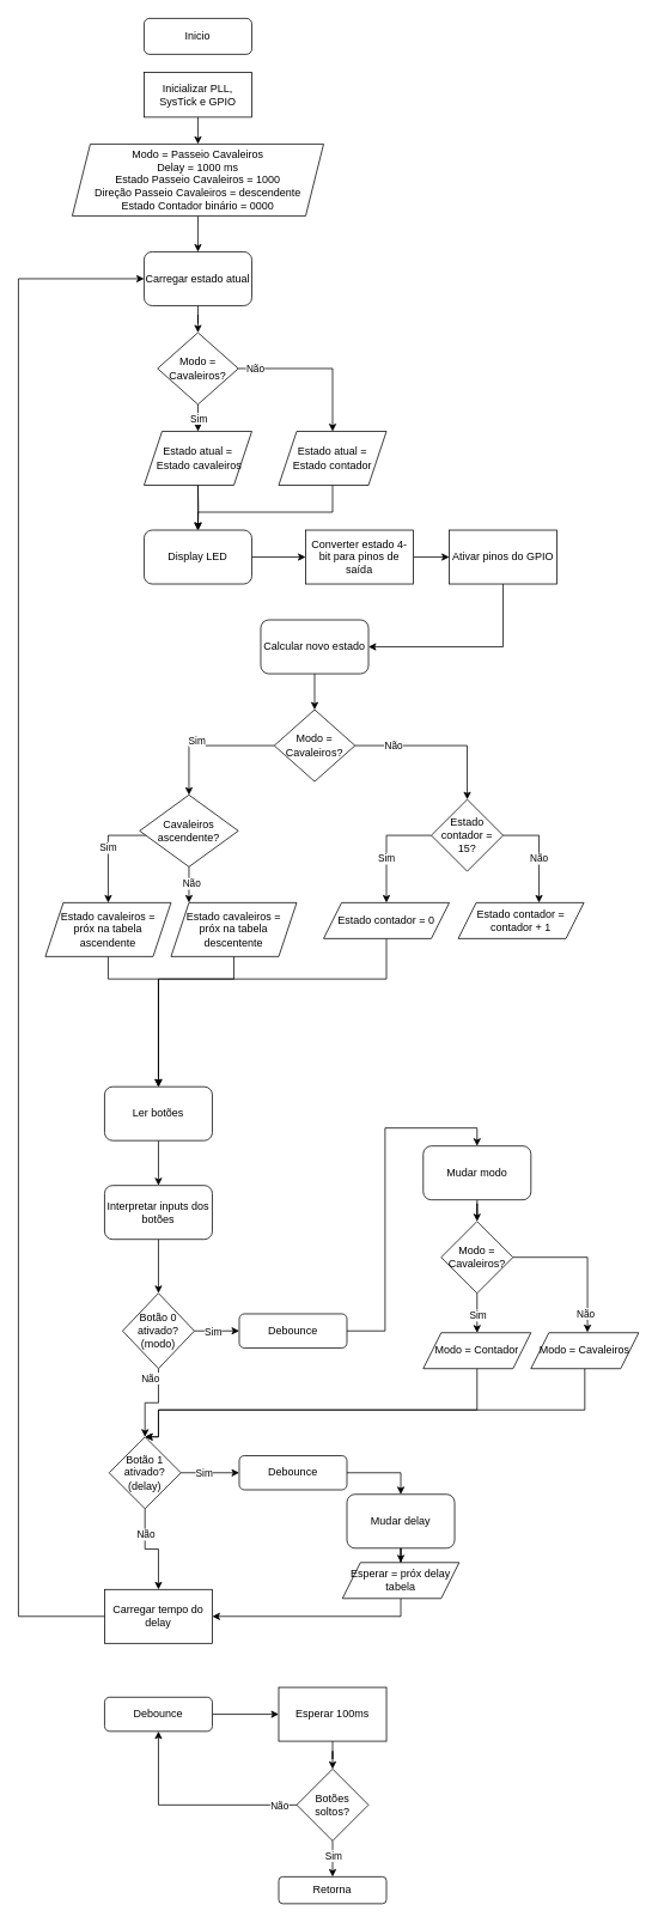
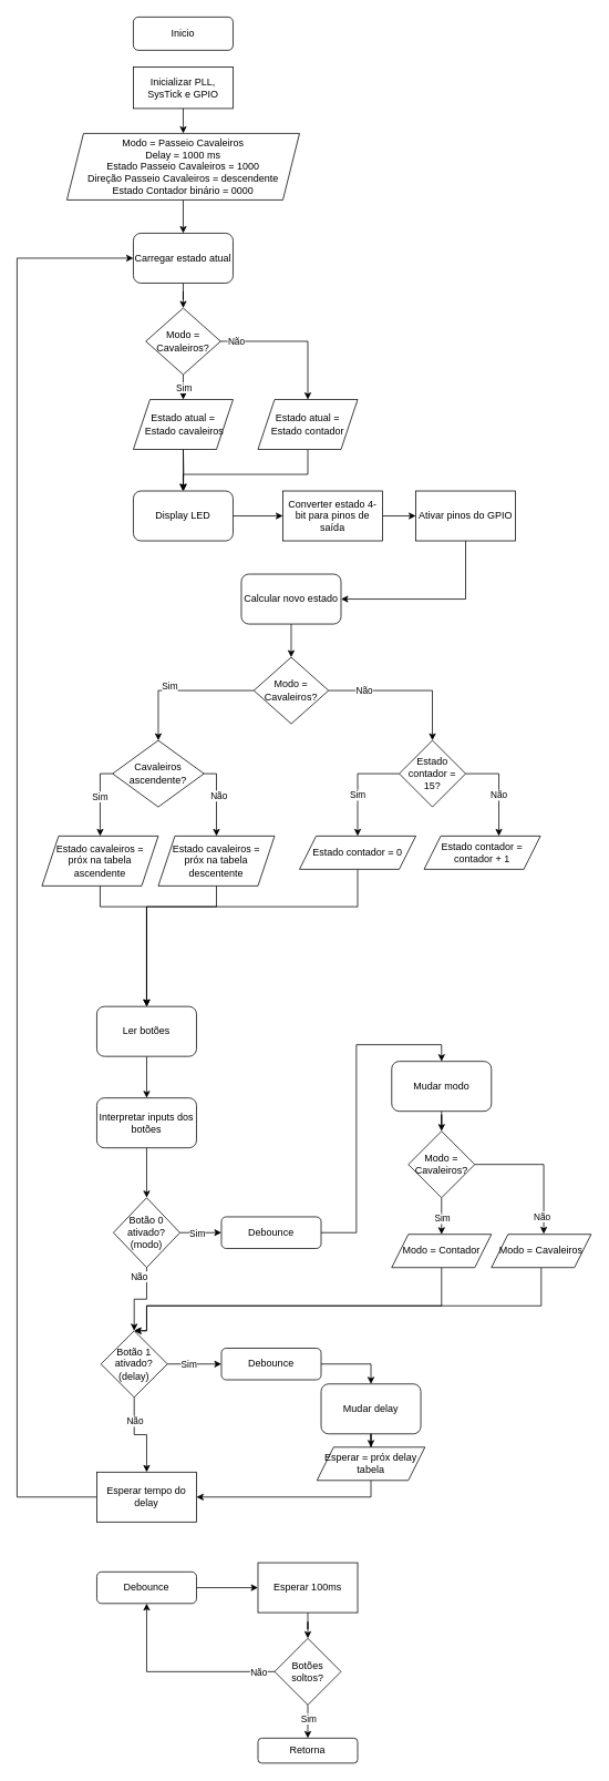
  <mxCell id="0" />
  <mxCell id="1" parent="0" />
  <mxCell id="2" value="Inicio" style="rounded=1;whiteSpace=wrap;html=1;fontSize=12;glass=0;strokeWidth=1;shadow=0;" parent="1" vertex="1"><mxGeometry x="160" y="20" width="120" height="40" as="geometry" /></mxCell>
  <mxCell id="3" value="" style="edgeStyle=orthogonalEdgeStyle;rounded=0;orthogonalLoop=1;jettySize=auto;html=1;" edge="1" parent="1" source="4"><mxGeometry relative="1" as="geometry"><mxPoint x="220.029" y="160" as="targetPoint" /></mxGeometry></mxCell>
  <mxCell id="4" value="Inicializar PLL, SysTick e GPIO" style="rounded=0;whiteSpace=wrap;html=1;" vertex="1" parent="1"><mxGeometry x="160" y="80" width="120" height="50" as="geometry" /></mxCell>
  <mxCell id="5" value="" style="edgeStyle=orthogonalEdgeStyle;rounded=0;orthogonalLoop=1;jettySize=auto;html=1;" edge="1" parent="1" target="7"><mxGeometry relative="1" as="geometry"><mxPoint x="220" y="280" as="sourcePoint" /></mxGeometry></mxCell>
  <mxCell id="6" value="" style="edgeStyle=orthogonalEdgeStyle;rounded=0;orthogonalLoop=1;jettySize=auto;html=1;" edge="1" parent="1" source="7" target="12"><mxGeometry relative="1" as="geometry" /></mxCell>
  <mxCell id="7" value="Carregar estado atual" style="rounded=1;whiteSpace=wrap;html=1;" vertex="1" parent="1"><mxGeometry x="160" y="280" width="120" height="60" as="geometry" /></mxCell>
  <mxCell id="8" style="edgeStyle=orthogonalEdgeStyle;rounded=0;orthogonalLoop=1;jettySize=auto;html=1;" edge="1" parent="1" source="12"><mxGeometry relative="1" as="geometry"><mxPoint x="220.029" y="480" as="targetPoint" /></mxGeometry></mxCell>
  <mxCell id="9" value="Sim" style="edgeLabel;html=1;align=center;verticalAlign=middle;resizable=0;points=[];" vertex="1" connectable="0" parent="8"><mxGeometry x="0.2" y="-3" relative="1" as="geometry"><mxPoint x="3" y="-3" as="offset" /></mxGeometry></mxCell>
  <mxCell id="10" style="edgeStyle=orthogonalEdgeStyle;rounded=0;orthogonalLoop=1;jettySize=auto;html=1;" edge="1" parent="1" source="12" target="37"><mxGeometry relative="1" as="geometry" /></mxCell>
  <mxCell id="11" value="Não" style="edgeLabel;html=1;align=center;verticalAlign=middle;resizable=0;points=[];" vertex="1" connectable="0" parent="10"><mxGeometry x="-0.794" y="-2" relative="1" as="geometry"><mxPoint y="-2" as="offset" /></mxGeometry></mxCell>
  <mxCell id="12" value="Modo = Cavaleiros?" style="rhombus;whiteSpace=wrap;html=1;" vertex="1" parent="1"><mxGeometry x="175" y="370" width="90" height="80" as="geometry" /></mxCell>
  <mxCell id="13" value="" style="edgeStyle=orthogonalEdgeStyle;rounded=0;orthogonalLoop=1;jettySize=auto;html=1;" edge="1" parent="1" target="15"><mxGeometry relative="1" as="geometry"><mxPoint x="220" y="540" as="sourcePoint" /></mxGeometry></mxCell>
  <mxCell id="14" value="" style="edgeStyle=orthogonalEdgeStyle;rounded=0;orthogonalLoop=1;jettySize=auto;html=1;" edge="1" parent="1" source="15" target="17"><mxGeometry relative="1" as="geometry" /></mxCell>
  <mxCell id="15" value="Display LED" style="rounded=1;whiteSpace=wrap;html=1;" vertex="1" parent="1"><mxGeometry x="160" y="590" width="120" height="60" as="geometry" /></mxCell>
  <mxCell id="16" value="" style="edgeStyle=orthogonalEdgeStyle;rounded=0;orthogonalLoop=1;jettySize=auto;html=1;" edge="1" parent="1" source="17" target="23"><mxGeometry relative="1" as="geometry" /></mxCell>
  <mxCell id="17" value="Converter estado 4-bit para pinos de saída" style="rounded=0;whiteSpace=wrap;html=1;" vertex="1" parent="1"><mxGeometry x="340" y="590" width="120" height="60" as="geometry" /></mxCell>
  <mxCell id="18" value="" style="edgeStyle=orthogonalEdgeStyle;rounded=0;orthogonalLoop=1;jettySize=auto;html=1;" edge="1" parent="1" source="19" target="28"><mxGeometry relative="1" as="geometry" /></mxCell>
  <mxCell id="19" value="Calcular novo estado" style="rounded=1;whiteSpace=wrap;html=1;" vertex="1" parent="1"><mxGeometry x="290" y="690" width="120" height="60" as="geometry" /></mxCell>
  <mxCell id="20" value="" style="edgeStyle=orthogonalEdgeStyle;rounded=0;orthogonalLoop=1;jettySize=auto;html=1;" edge="1" parent="1" source="21" target="7"><mxGeometry relative="1" as="geometry" /></mxCell>
  <mxCell id="21" value="&lt;span&gt;Modo = Passeio Cavaleiros&lt;/span&gt;&lt;br&gt;&lt;span&gt;Delay = 1000 ms&lt;/span&gt;&lt;br&gt;&lt;span&gt;Estado Passeio Cavaleiros = 1000&lt;/span&gt;&lt;br&gt;&lt;span&gt;Direção Passeio Cavaleiros = descendente&lt;/span&gt;&lt;br&gt;&lt;span&gt;Estado Contador binário = 0000&lt;/span&gt;" style="shape=parallelogram;perimeter=parallelogramPerimeter;whiteSpace=wrap;html=1;fixedSize=1;" vertex="1" parent="1"><mxGeometry x="80" y="160" width="280" height="80" as="geometry" /></mxCell>
  <mxCell id="22" value="" style="edgeStyle=orthogonalEdgeStyle;rounded=0;orthogonalLoop=1;jettySize=auto;html=1;" edge="1" parent="1" source="23" target="19"><mxGeometry relative="1" as="geometry"><Array as="points"><mxPoint x="560" y="720" /></Array></mxGeometry></mxCell>
  <mxCell id="23" value="Ativar pinos do GPIO" style="rounded=0;whiteSpace=wrap;html=1;" vertex="1" parent="1"><mxGeometry x="500" y="590" width="120" height="60" as="geometry" /></mxCell>
  <mxCell id="24" style="edgeStyle=orthogonalEdgeStyle;rounded=0;orthogonalLoop=1;jettySize=auto;html=1;entryX=0.5;entryY=0;entryDx=0;entryDy=0;" edge="1" parent="1" source="28" target="45"><mxGeometry relative="1" as="geometry"><mxPoint x="190.034" y="900" as="targetPoint" /></mxGeometry></mxCell>
  <mxCell id="25" value="Sim" style="edgeLabel;html=1;align=center;verticalAlign=middle;resizable=0;points=[];" vertex="1" connectable="0" parent="24"><mxGeometry x="0.2" y="-3" relative="1" as="geometry"><mxPoint x="3" y="-3" as="offset" /></mxGeometry></mxCell>
  <mxCell id="26" style="edgeStyle=orthogonalEdgeStyle;rounded=0;orthogonalLoop=1;jettySize=auto;html=1;entryX=0.5;entryY=0;entryDx=0;entryDy=0;" edge="1" parent="1" source="28" target="33"><mxGeometry relative="1" as="geometry"><mxPoint x="340.029" y="900" as="targetPoint" /></mxGeometry></mxCell>
  <mxCell id="27" value="Não" style="edgeLabel;html=1;align=center;verticalAlign=middle;resizable=0;points=[];" vertex="1" connectable="0" parent="26"><mxGeometry x="-0.543" y="1" relative="1" as="geometry"><mxPoint as="offset" /></mxGeometry></mxCell>
  <mxCell id="28" value="Modo = Cavaleiros?" style="rhombus;whiteSpace=wrap;html=1;" vertex="1" parent="1"><mxGeometry x="305" y="790" width="90" height="80" as="geometry" /></mxCell>
  <mxCell id="29" value="" style="edgeStyle=orthogonalEdgeStyle;rounded=0;orthogonalLoop=1;jettySize=auto;html=1;" edge="1" parent="1" source="33" target="35"><mxGeometry relative="1" as="geometry"><Array as="points"><mxPoint x="430" y="930" /></Array></mxGeometry></mxCell>
  <mxCell id="30" value="Sim" style="edgeLabel;html=1;align=center;verticalAlign=middle;resizable=0;points=[];" vertex="1" connectable="0" parent="29"><mxGeometry x="0.292" relative="1" as="geometry"><mxPoint x="-0.03" y="-5.72" as="offset" /></mxGeometry></mxCell>
  <mxCell id="31" value="" style="edgeStyle=orthogonalEdgeStyle;rounded=0;orthogonalLoop=1;jettySize=auto;html=1;" edge="1" parent="1" source="33" target="40"><mxGeometry relative="1" as="geometry"><Array as="points"><mxPoint x="600" y="930" /></Array></mxGeometry></mxCell>
  <mxCell id="32" value="Não" style="edgeLabel;html=1;align=center;verticalAlign=middle;resizable=0;points=[];" vertex="1" connectable="0" parent="31"><mxGeometry x="-0.275" y="-1" relative="1" as="geometry"><mxPoint x="0.97" y="23.66" as="offset" /></mxGeometry></mxCell>
  <mxCell id="33" value="Estado contador = 15?" style="rhombus;whiteSpace=wrap;html=1;" vertex="1" parent="1"><mxGeometry x="480" y="890" width="80" height="80" as="geometry" /></mxCell>
  <mxCell id="34" style="edgeStyle=orthogonalEdgeStyle;rounded=0;orthogonalLoop=1;jettySize=auto;html=1;entryX=0.5;entryY=0;entryDx=0;entryDy=0;" edge="1" parent="1" source="35" target="51"><mxGeometry relative="1" as="geometry"><Array as="points"><mxPoint x="430" y="1090" /><mxPoint x="176" y="1090" /></Array></mxGeometry></mxCell>
  <mxCell id="35" value="Estado contador = 0" style="shape=parallelogram;perimeter=parallelogramPerimeter;whiteSpace=wrap;html=1;fixedSize=1;" vertex="1" parent="1"><mxGeometry x="360" y="1005" width="140" height="40" as="geometry" /></mxCell>
  <mxCell id="36" style="edgeStyle=orthogonalEdgeStyle;rounded=0;orthogonalLoop=1;jettySize=auto;html=1;entryX=0.5;entryY=0;entryDx=0;entryDy=0;" edge="1" parent="1" source="37" target="15"><mxGeometry relative="1" as="geometry"><Array as="points"><mxPoint x="370" y="570" /><mxPoint x="220" y="570" /></Array></mxGeometry></mxCell>
  <mxCell id="37" value="&lt;span&gt;Estado atual =&lt;/span&gt;&lt;br&gt;&lt;span&gt;Estado contador&lt;/span&gt;" style="shape=parallelogram;perimeter=parallelogramPerimeter;whiteSpace=wrap;html=1;fixedSize=1;" vertex="1" parent="1"><mxGeometry x="310" y="480" width="120" height="60" as="geometry" /></mxCell>
  <mxCell id="38" value="" style="edgeStyle=orthogonalEdgeStyle;rounded=0;orthogonalLoop=1;jettySize=auto;html=1;" edge="1" parent="1" source="39" target="15"><mxGeometry relative="1" as="geometry" /></mxCell>
  <mxCell id="39" value="Estado atual =&lt;br&gt;&amp;nbsp;Estado cavaleiros" style="shape=parallelogram;perimeter=parallelogramPerimeter;whiteSpace=wrap;html=1;fixedSize=1;" vertex="1" parent="1"><mxGeometry x="160" y="480" width="120" height="60" as="geometry" /></mxCell>
  <mxCell id="40" value="Estado contador = contador + 1" style="shape=parallelogram;perimeter=parallelogramPerimeter;whiteSpace=wrap;html=1;fixedSize=1;" vertex="1" parent="1"><mxGeometry x="510" y="1005" width="140" height="40" as="geometry" /></mxCell>
  <mxCell id="41" style="edgeStyle=orthogonalEdgeStyle;rounded=0;orthogonalLoop=1;jettySize=auto;html=1;" edge="1" parent="1" source="45" target="49"><mxGeometry relative="1" as="geometry"><Array as="points"><mxPoint x="260" y="930" /></Array></mxGeometry></mxCell>
  <mxCell id="42" value="Não" style="edgeLabel;html=1;align=center;verticalAlign=middle;resizable=0;points=[];" vertex="1" connectable="0" parent="41"><mxGeometry x="-0.096" y="2" relative="1" as="geometry"><mxPoint as="offset" /></mxGeometry></mxCell>
  <mxCell id="43" style="edgeStyle=orthogonalEdgeStyle;rounded=0;orthogonalLoop=1;jettySize=auto;html=1;entryX=0.5;entryY=0;entryDx=0;entryDy=0;" edge="1" parent="1" source="45" target="47"><mxGeometry relative="1" as="geometry"><Array as="points"><mxPoint x="120" y="930" /></Array></mxGeometry></mxCell>
  <mxCell id="44" value="Sim" style="edgeLabel;html=1;align=center;verticalAlign=middle;resizable=0;points=[];" vertex="1" connectable="0" parent="43"><mxGeometry x="-0.059" y="-1" relative="1" as="geometry"><mxPoint as="offset" /></mxGeometry></mxCell>
- <mxCell id="45" value="Cavaleiros ascendente?" style="rhombus;whiteSpace=wrap;html=1;" vertex="1" parent="1"><mxGeometry x="155" y="885" width="110" height="80" as="geometry" /></mxCell>
+ <mxCell id="45" value="Cavaleiros ascendente?" style="rhombus;whiteSpace=wrap;html=1;" vertex="1" parent="1"><mxGeometry x="135" y="890" width="110" height="80" as="geometry" /></mxCell>
  <mxCell id="46" style="edgeStyle=orthogonalEdgeStyle;rounded=0;orthogonalLoop=1;jettySize=auto;html=1;entryX=0.5;entryY=0;entryDx=0;entryDy=0;" edge="1" parent="1" source="47" target="51"><mxGeometry relative="1" as="geometry"><mxPoint x="140" y="1230" as="targetPoint" /><Array as="points"><mxPoint x="120" y="1090" /><mxPoint x="176" y="1090" /></Array></mxGeometry></mxCell>
  <mxCell id="47" value="Estado cavaleiros =&lt;br&gt;próx na tabela ascendente" style="shape=parallelogram;perimeter=parallelogramPerimeter;whiteSpace=wrap;html=1;fixedSize=1;" vertex="1" parent="1"><mxGeometry x="50" y="1005" width="140" height="60" as="geometry" /></mxCell>
  <mxCell id="48" style="edgeStyle=orthogonalEdgeStyle;rounded=0;orthogonalLoop=1;jettySize=auto;html=1;entryX=0.5;entryY=0;entryDx=0;entryDy=0;" edge="1" parent="1" source="49" target="51"><mxGeometry relative="1" as="geometry"><Array as="points"><mxPoint x="260" y="1090" /><mxPoint x="176" y="1090" /></Array></mxGeometry></mxCell>
  <mxCell id="49" value="Estado cavaleiros =&lt;br&gt;próx na tabela descentente" style="shape=parallelogram;perimeter=parallelogramPerimeter;whiteSpace=wrap;html=1;fixedSize=1;" vertex="1" parent="1"><mxGeometry x="190" y="1005" width="140" height="60" as="geometry" /></mxCell>
  <mxCell id="50" value="" style="edgeStyle=orthogonalEdgeStyle;rounded=0;orthogonalLoop=1;jettySize=auto;html=1;" edge="1" parent="1" source="51" target="53"><mxGeometry relative="1" as="geometry" /></mxCell>
  <mxCell id="51" value="Ler botões" style="rounded=1;whiteSpace=wrap;html=1;" vertex="1" parent="1"><mxGeometry x="116" y="1210" width="120" height="60" as="geometry" /></mxCell>
  <mxCell id="52" value="" style="edgeStyle=orthogonalEdgeStyle;rounded=0;orthogonalLoop=1;jettySize=auto;html=1;" edge="1" parent="1" source="53" target="58"><mxGeometry relative="1" as="geometry" /></mxCell>
  <mxCell id="53" value="Interpretar inputs dos botões" style="rounded=1;whiteSpace=wrap;html=1;" vertex="1" parent="1"><mxGeometry x="116" y="1320" width="120" height="60" as="geometry" /></mxCell>
  <mxCell id="54" value="" style="edgeStyle=orthogonalEdgeStyle;rounded=0;orthogonalLoop=1;jettySize=auto;html=1;" edge="1" parent="1" source="58" target="63"><mxGeometry relative="1" as="geometry" /></mxCell>
  <mxCell id="55" value="Não" style="edgeLabel;html=1;align=center;verticalAlign=middle;resizable=0;points=[];" vertex="1" connectable="0" parent="54"><mxGeometry x="0.091" y="-2" relative="1" as="geometry"><mxPoint x="2" y="-25.67" as="offset" /></mxGeometry></mxCell>
  <mxCell id="56" value="" style="edgeStyle=orthogonalEdgeStyle;rounded=0;orthogonalLoop=1;jettySize=auto;html=1;" edge="1" parent="1" source="58" target="77"><mxGeometry relative="1" as="geometry" /></mxCell>
  <mxCell id="57" value="Sim" style="edgeLabel;html=1;align=center;verticalAlign=middle;resizable=0;points=[];" vertex="1" connectable="0" parent="56"><mxGeometry x="-0.682" relative="1" as="geometry"><mxPoint x="12" as="offset" /></mxGeometry></mxCell>
  <mxCell id="58" value="Botão 0 ativado?&lt;br&gt;(modo)" style="rhombus;whiteSpace=wrap;html=1;" vertex="1" parent="1"><mxGeometry x="136" y="1440" width="80" height="84" as="geometry" /></mxCell>
  <mxCell id="59" style="edgeStyle=orthogonalEdgeStyle;rounded=0;orthogonalLoop=1;jettySize=auto;html=1;entryX=0.5;entryY=0;entryDx=0;entryDy=0;exitX=0.5;exitY=1;exitDx=0;exitDy=0;" edge="1" parent="1" source="63" target="84"><mxGeometry relative="1" as="geometry"><mxPoint x="176" y="1770" as="targetPoint" /><Array as="points" /></mxGeometry></mxCell>
  <mxCell id="60" value="Não" style="edgeLabel;html=1;align=center;verticalAlign=middle;resizable=0;points=[];" vertex="1" connectable="0" parent="59"><mxGeometry x="-0.813" relative="1" as="geometry"><mxPoint y="18" as="offset" /></mxGeometry></mxCell>
  <mxCell id="61" value="" style="edgeStyle=orthogonalEdgeStyle;rounded=0;orthogonalLoop=1;jettySize=auto;html=1;" edge="1" parent="1" source="63" target="83"><mxGeometry relative="1" as="geometry" /></mxCell>
  <mxCell id="62" value="Sim" style="edgeLabel;html=1;align=center;verticalAlign=middle;resizable=0;points=[];" vertex="1" connectable="0" parent="61"><mxGeometry x="-0.23" relative="1" as="geometry"><mxPoint x="0.8" as="offset" /></mxGeometry></mxCell>
  <mxCell id="63" value="Botão 1 ativado? (delay)" style="rhombus;whiteSpace=wrap;html=1;" vertex="1" parent="1"><mxGeometry x="121" y="1600" width="80" height="80" as="geometry" /></mxCell>
  <mxCell id="64" style="edgeStyle=orthogonalEdgeStyle;rounded=0;orthogonalLoop=1;jettySize=auto;html=1;entryX=0;entryY=0.5;entryDx=0;entryDy=0;exitX=0;exitY=0.5;exitDx=0;exitDy=0;" edge="1" parent="1" source="84" target="7"><mxGeometry relative="1" as="geometry"><mxPoint x="335" y="1930" as="sourcePoint" /><Array as="points"><mxPoint x="20" y="1800" /><mxPoint x="20" y="310" /></Array></mxGeometry></mxCell>
  <mxCell id="65" value="" style="edgeStyle=orthogonalEdgeStyle;rounded=0;orthogonalLoop=1;jettySize=auto;html=1;" edge="1" parent="1" source="66" target="71"><mxGeometry relative="1" as="geometry" /></mxCell>
  <mxCell id="66" value="Mudar modo" style="rounded=1;whiteSpace=wrap;html=1;" vertex="1" parent="1"><mxGeometry x="471" y="1276" width="120" height="60" as="geometry" /></mxCell>
  <mxCell id="67" value="" style="edgeStyle=orthogonalEdgeStyle;rounded=0;orthogonalLoop=1;jettySize=auto;html=1;" edge="1" parent="1" source="71" target="73"><mxGeometry relative="1" as="geometry" /></mxCell>
  <mxCell id="68" value="Sim" style="edgeLabel;html=1;align=center;verticalAlign=middle;resizable=0;points=[];" vertex="1" connectable="0" parent="67"><mxGeometry x="0.091" y="-4" relative="1" as="geometry"><mxPoint x="4" as="offset" /></mxGeometry></mxCell>
  <mxCell id="69" style="edgeStyle=orthogonalEdgeStyle;rounded=0;orthogonalLoop=1;jettySize=auto;html=1;entryX=0.525;entryY=-0.011;entryDx=0;entryDy=0;entryPerimeter=0;" edge="1" parent="1" source="71" target="75"><mxGeometry relative="1" as="geometry" /></mxCell>
  <mxCell id="70" value="Não" style="edgeLabel;html=1;align=center;verticalAlign=middle;resizable=0;points=[];" vertex="1" connectable="0" parent="69"><mxGeometry x="0.61" relative="1" as="geometry"><mxPoint x="-3" y="11.4" as="offset" /></mxGeometry></mxCell>
  <mxCell id="71" value="Modo =&lt;br&gt;Cavaleiros?" style="rhombus;whiteSpace=wrap;html=1;" vertex="1" parent="1"><mxGeometry x="491" y="1360" width="80" height="80" as="geometry" /></mxCell>
  <mxCell id="72" style="edgeStyle=orthogonalEdgeStyle;rounded=0;orthogonalLoop=1;jettySize=auto;html=1;entryX=0.5;entryY=0;entryDx=0;entryDy=0;" edge="1" parent="1" source="73" target="63"><mxGeometry relative="1" as="geometry"><Array as="points"><mxPoint x="531" y="1570" /><mxPoint x="176" y="1570" /></Array></mxGeometry></mxCell>
  <mxCell id="73" value="Modo = Contador" style="shape=parallelogram;perimeter=parallelogramPerimeter;whiteSpace=wrap;html=1;fixedSize=1;" vertex="1" parent="1"><mxGeometry x="471" y="1484" width="120" height="40" as="geometry" /></mxCell>
  <mxCell id="74" style="edgeStyle=orthogonalEdgeStyle;rounded=0;orthogonalLoop=1;jettySize=auto;html=1;entryX=0.5;entryY=0;entryDx=0;entryDy=0;" edge="1" parent="1" source="75" target="63"><mxGeometry relative="1" as="geometry"><Array as="points"><mxPoint x="651" y="1570" /><mxPoint x="176" y="1570" /></Array></mxGeometry></mxCell>
  <mxCell id="75" value="Modo = Cavaleiros" style="shape=parallelogram;perimeter=parallelogramPerimeter;whiteSpace=wrap;html=1;fixedSize=1;" vertex="1" parent="1"><mxGeometry x="591" y="1484" width="120" height="40" as="geometry" /></mxCell>
  <mxCell id="76" style="edgeStyle=orthogonalEdgeStyle;rounded=0;orthogonalLoop=1;jettySize=auto;html=1;entryX=0.5;entryY=0;entryDx=0;entryDy=0;" edge="1" parent="1" source="77" target="66"><mxGeometry relative="1" as="geometry" /></mxCell>
  <mxCell id="77" value="Debounce" style="rounded=1;whiteSpace=wrap;html=1;" vertex="1" parent="1"><mxGeometry x="266" y="1463" width="120" height="38" as="geometry" /></mxCell>
  <mxCell id="78" value="" style="edgeStyle=orthogonalEdgeStyle;rounded=0;orthogonalLoop=1;jettySize=auto;html=1;entryX=0.5;entryY=0;entryDx=0;entryDy=0;" edge="1" parent="1" source="79" target="81"><mxGeometry relative="1" as="geometry"><mxPoint x="446.029" y="1704.029" as="targetPoint" /></mxGeometry></mxCell>
  <mxCell id="79" value="Mudar delay" style="rounded=1;whiteSpace=wrap;html=1;" vertex="1" parent="1"><mxGeometry x="386" y="1664" width="120" height="60" as="geometry" /></mxCell>
  <mxCell id="80" style="edgeStyle=orthogonalEdgeStyle;rounded=0;orthogonalLoop=1;jettySize=auto;html=1;entryX=1;entryY=0.5;entryDx=0;entryDy=0;" edge="1" parent="1" source="81" target="84"><mxGeometry relative="1" as="geometry"><mxPoint x="236" y="1800" as="targetPoint" /><Array as="points"><mxPoint x="446" y="1800" /></Array></mxGeometry></mxCell>
  <mxCell id="81" value="Esperar = próx delay tabela" style="shape=parallelogram;perimeter=parallelogramPerimeter;whiteSpace=wrap;html=1;fixedSize=1;" vertex="1" parent="1"><mxGeometry x="381" y="1740" width="130" height="40" as="geometry" /></mxCell>
  <mxCell id="82" style="edgeStyle=orthogonalEdgeStyle;rounded=0;orthogonalLoop=1;jettySize=auto;html=1;entryX=0.5;entryY=0;entryDx=0;entryDy=0;exitX=1;exitY=0.5;exitDx=0;exitDy=0;" edge="1" parent="1" source="83" target="79"><mxGeometry relative="1" as="geometry"><mxPoint x="371" y="1608" as="sourcePoint" /></mxGeometry></mxCell>
  <mxCell id="83" value="Debounce" style="rounded=1;whiteSpace=wrap;html=1;" vertex="1" parent="1"><mxGeometry x="266" y="1621" width="120" height="38" as="geometry" /></mxCell>
- <mxCell id="84" value="Carregar tempo do delay" style="rounded=0;whiteSpace=wrap;html=1;" vertex="1" parent="1"><mxGeometry x="116" y="1770" width="120" height="60" as="geometry" /></mxCell>
+ <mxCell id="84" value="Esperar tempo do delay" style="rounded=0;whiteSpace=wrap;html=1;" vertex="1" parent="1"><mxGeometry x="116" y="1770" width="120" height="60" as="geometry" /></mxCell>
  <mxCell id="85" style="edgeStyle=orthogonalEdgeStyle;rounded=0;orthogonalLoop=1;jettySize=auto;html=1;entryX=0;entryY=0.5;entryDx=0;entryDy=0;" edge="1" parent="1" source="86" target="88"><mxGeometry relative="1" as="geometry"><mxPoint x="300" y="1909" as="targetPoint" /></mxGeometry></mxCell>
  <mxCell id="86" value="Debounce" style="rounded=1;whiteSpace=wrap;html=1;" vertex="1" parent="1"><mxGeometry x="116" y="1890" width="120" height="38" as="geometry" /></mxCell>
  <mxCell id="87" style="edgeStyle=orthogonalEdgeStyle;rounded=0;orthogonalLoop=1;jettySize=auto;html=1;entryX=0.5;entryY=0;entryDx=0;entryDy=0;" edge="1" parent="1" source="88" target="93"><mxGeometry relative="1" as="geometry" /></mxCell>
  <mxCell id="88" value="Esperar 100ms" style="rounded=0;whiteSpace=wrap;html=1;" vertex="1" parent="1"><mxGeometry x="310" y="1879" width="120" height="60" as="geometry" /></mxCell>
  <mxCell id="89" style="edgeStyle=orthogonalEdgeStyle;rounded=0;orthogonalLoop=1;jettySize=auto;html=1;entryX=0.5;entryY=0;entryDx=0;entryDy=0;" edge="1" parent="1" source="93" target="94"><mxGeometry relative="1" as="geometry"><Array as="points"><mxPoint x="370" y="2060" /><mxPoint x="370" y="2060" /></Array></mxGeometry></mxCell>
  <mxCell id="90" value="Sim" style="edgeLabel;html=1;align=center;verticalAlign=middle;resizable=0;points=[];" vertex="1" connectable="0" parent="89"><mxGeometry x="-0.193" relative="1" as="geometry"><mxPoint as="offset" /></mxGeometry></mxCell>
  <mxCell id="91" style="edgeStyle=orthogonalEdgeStyle;rounded=0;orthogonalLoop=1;jettySize=auto;html=1;entryX=0.5;entryY=1;entryDx=0;entryDy=0;" edge="1" parent="1" source="93" target="86"><mxGeometry relative="1" as="geometry" /></mxCell>
  <mxCell id="92" value="Não" style="edgeLabel;html=1;align=center;verticalAlign=middle;resizable=0;points=[];" vertex="1" connectable="0" parent="91"><mxGeometry x="-0.884" y="2" relative="1" as="geometry"><mxPoint x="-5.19" y="-2" as="offset" /></mxGeometry></mxCell>
  <mxCell id="93" value="Botões soltos?" style="rhombus;whiteSpace=wrap;html=1;" vertex="1" parent="1"><mxGeometry x="330" y="1970" width="80" height="80" as="geometry" /></mxCell>
  <mxCell id="94" value="Retorna" style="rounded=1;whiteSpace=wrap;html=1;" vertex="1" parent="1"><mxGeometry x="310" y="2090" width="120" height="30" as="geometry" /></mxCell>
